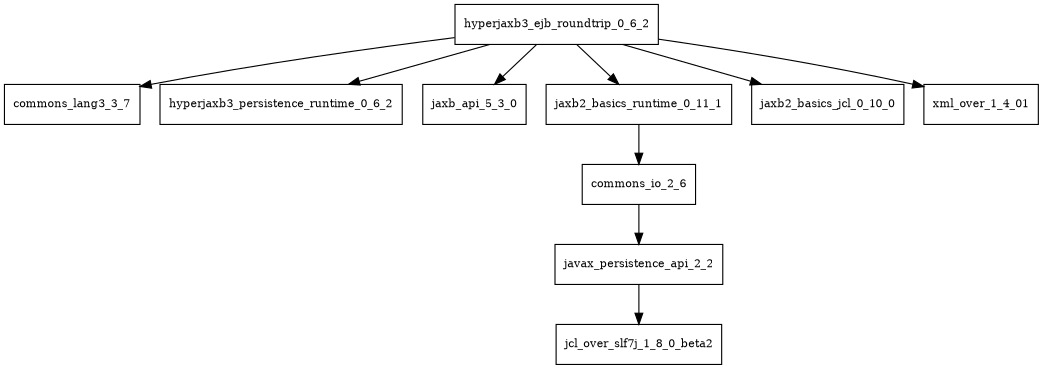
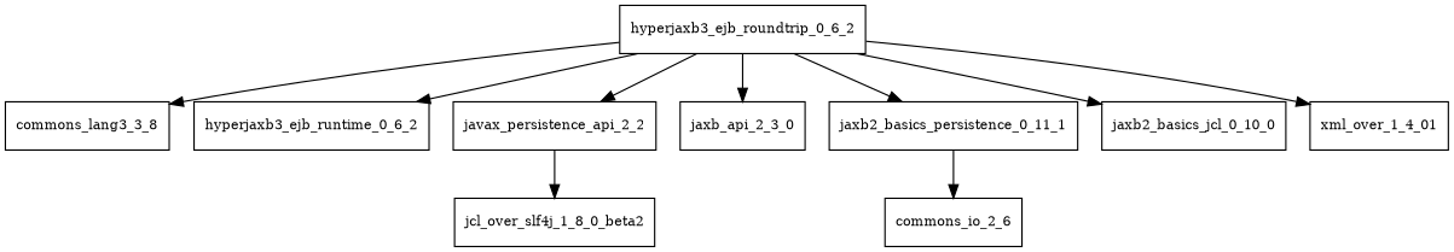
  digraph {
    node [fontsize=10.0 shape=box]
    hyperjaxb3_ejb_roundtrip_0_6_2
-   commons_lang3_3_7
-   hyperjaxb3_ejb_runtime_0_6_2 [label=hyperjaxb3_persistence_runtime_0_6_2]
+   commons_lang3_3_7 [label=commons_lang3_3_8]
+   hyperjaxb3_ejb_runtime_0_6_2
    javax_persistence_api_2_2
-   jaxb_api_2_3_0 [label=jaxb_api_5_3_0]
-   jaxb2_basics_runtime_0_11_1
+   jaxb_api_2_3_0
+   jaxb2_basics_runtime_0_11_1 [label=jaxb2_basics_persistence_0_11_1]
    n7 [label=jaxb2_basics_jcl_0_10_0]
    n8 [label=xml_over_1_4_01]
-   jcl_over_slf4j_1_8_0_beta2 [label=jcl_over_slf7j_1_8_0_beta2]
+   jcl_over_slf4j_1_8_0_beta2
    commons_io_2_6
    hyperjaxb3_ejb_roundtrip_0_6_2 -> commons_lang3_3_7
    hyperjaxb3_ejb_roundtrip_0_6_2 -> hyperjaxb3_ejb_runtime_0_6_2
-   commons_io_2_6 -> javax_persistence_api_2_2
+   hyperjaxb3_ejb_roundtrip_0_6_2 -> javax_persistence_api_2_2
    hyperjaxb3_ejb_roundtrip_0_6_2 -> jaxb_api_2_3_0
    hyperjaxb3_ejb_roundtrip_0_6_2 -> jaxb2_basics_runtime_0_11_1
    hyperjaxb3_ejb_roundtrip_0_6_2 -> n7
    hyperjaxb3_ejb_roundtrip_0_6_2 -> n8
    javax_persistence_api_2_2 -> jcl_over_slf4j_1_8_0_beta2
    jaxb2_basics_runtime_0_11_1 -> commons_io_2_6
  }
